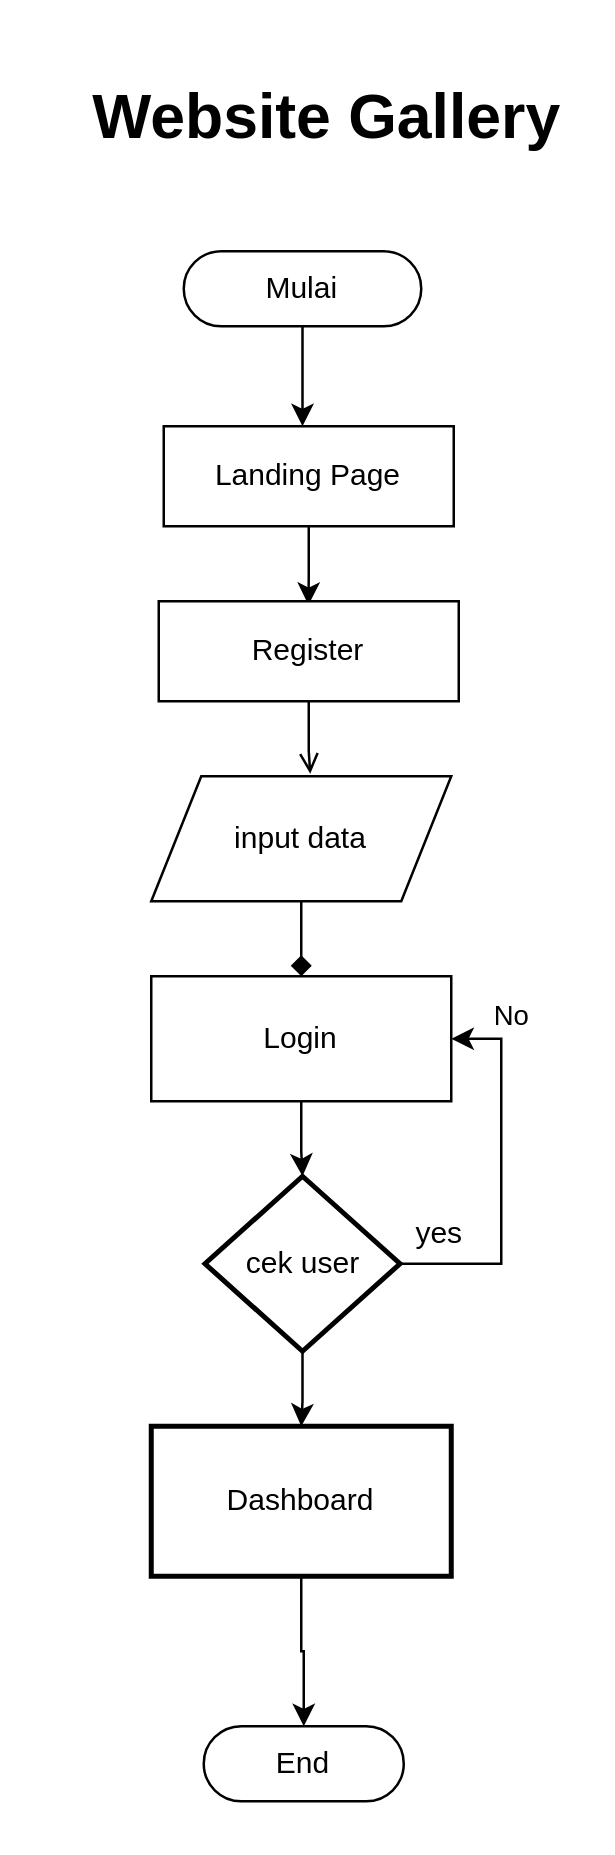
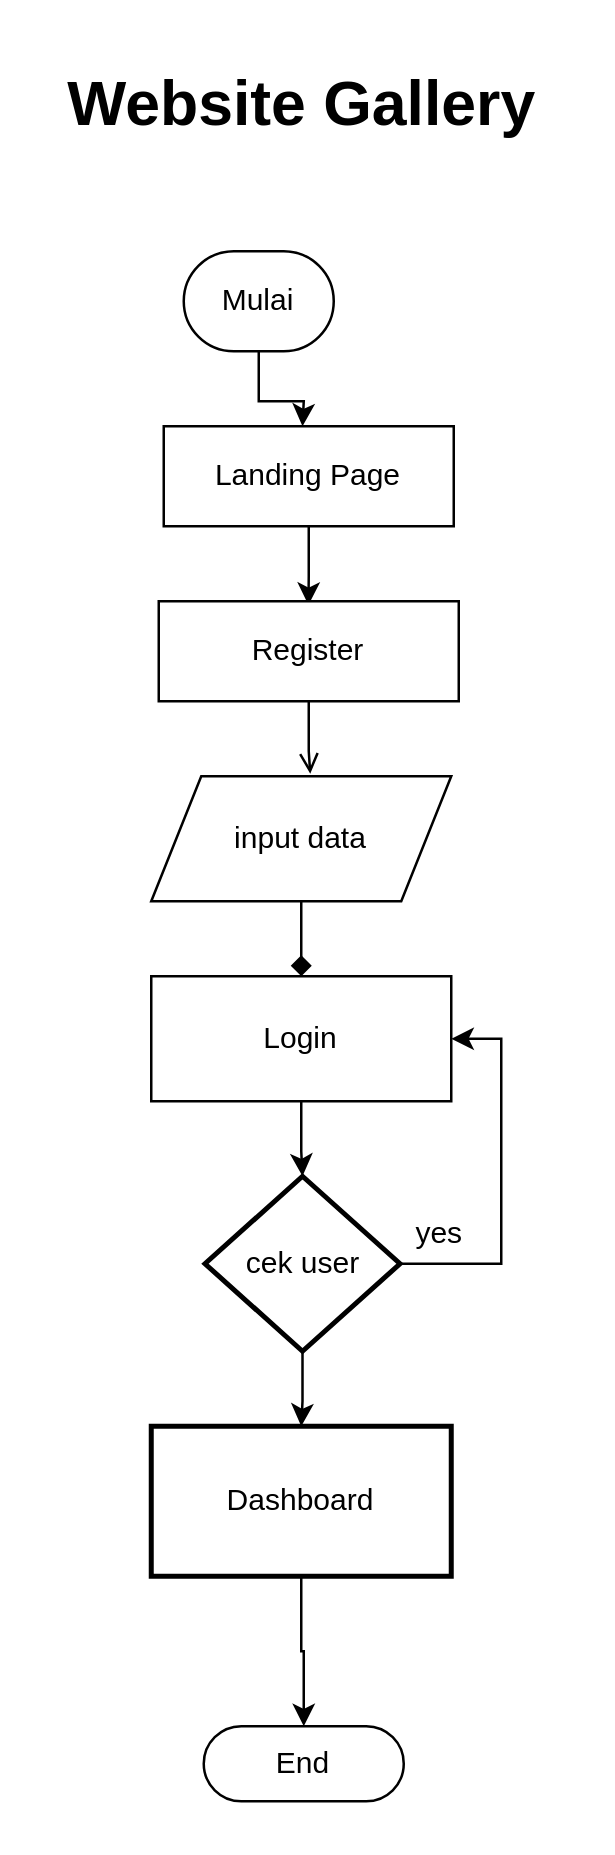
  <mxCell id="0" />
  <mxCell id="1" parent="0" />
  <mxCell id="2" style="edgeStyle=orthogonalEdgeStyle;rounded=0;orthogonalLoop=1;jettySize=auto;html=1;" edge="1" parent="1" source="3"><mxGeometry relative="1" as="geometry"><mxPoint x="120.5" y="170" as="targetPoint" /></mxGeometry></mxCell>
- <mxCell id="3" value="Mulai" style="html=1;dashed=0;whiteSpace=wrap;shape=mxgraph.dfd.start" vertex="1" parent="1"><mxGeometry x="73" y="100" width="95" height="30" as="geometry" /></mxCell>
- <mxCell id="4" value="Website Gallery" style="text;html=1;align=center;verticalAlign=middle;resizable=0;points=[];autosize=1;strokeColor=none;fillColor=none;fontSize=25;fontStyle=1" vertex="1" parent="1"><mxGeometry x="30" y="25" width="200" height="40" as="geometry" /></mxCell>
+ <mxCell id="3" value="Mulai" style="html=1;dashed=0;whiteSpace=wrap;shape=mxgraph.dfd.start" vertex="1" parent="1"><mxGeometry x="73" y="100" width="60" height="40" as="geometry" /></mxCell>
+ <mxCell id="4" value="Website Gallery" style="text;html=1;align=center;verticalAlign=middle;resizable=0;points=[];autosize=1;strokeColor=none;fillColor=none;fontSize=25;fontStyle=1" vertex="1" parent="1"><mxGeometry x="20" y="20" width="200" height="40" as="geometry" /></mxCell>
  <mxCell id="5" style="edgeStyle=orthogonalEdgeStyle;rounded=0;orthogonalLoop=1;jettySize=auto;html=1;entryX=0.499;entryY=0.037;entryDx=0;entryDy=0;entryPerimeter=0;" edge="1" parent="1" source="6" target="7"><mxGeometry relative="1" as="geometry"><mxPoint x="123" y="240" as="targetPoint" /></mxGeometry></mxCell>
  <mxCell id="6" value="Landing Page" style="rounded=0;whiteSpace=wrap;html=1;" vertex="1" parent="1"><mxGeometry x="65" y="170" width="116" height="40" as="geometry" /></mxCell>
  <mxCell id="7" value="Register" style="rounded=0;whiteSpace=wrap;html=1;" vertex="1" parent="1"><mxGeometry x="63" y="240" width="120" height="40" as="geometry" /></mxCell>
  <mxCell id="8" value="" style="edgeStyle=orthogonalEdgeStyle;rounded=0;orthogonalLoop=1;jettySize=auto;html=1;endArrow=diamond;" edge="1" parent="1" source="9" target="11"><mxGeometry relative="1" as="geometry" /></mxCell>
  <mxCell id="9" value="input data" style="shape=parallelogram;perimeter=parallelogramPerimeter;whiteSpace=wrap;html=1;fixedSize=1;" vertex="1" parent="1"><mxGeometry x="60" y="310" width="120" height="50" as="geometry" /></mxCell>
  <mxCell id="10" style="edgeStyle=orthogonalEdgeStyle;rounded=0;orthogonalLoop=1;jettySize=auto;html=1;entryX=0.53;entryY=-0.02;entryDx=0;entryDy=0;entryPerimeter=0;endArrow=open;" edge="1" parent="1" source="7" target="9"><mxGeometry relative="1" as="geometry" /></mxCell>
  <mxCell id="11" value="Login" style="whiteSpace=wrap;html=1;" vertex="1" parent="1"><mxGeometry x="60" y="390" width="120" height="50" as="geometry" /></mxCell>
  <mxCell id="12" style="edgeStyle=orthogonalEdgeStyle;rounded=0;orthogonalLoop=1;jettySize=auto;html=1;entryX=1;entryY=0.5;entryDx=0;entryDy=0;" edge="1" parent="1" source="14" target="11"><mxGeometry relative="1" as="geometry"><mxPoint x="295" y="420" as="targetPoint" /><Array as="points"><mxPoint x="200" y="505" /><mxPoint x="200" y="415" /></Array></mxGeometry></mxCell>
  <mxCell id="13" value="" style="edgeStyle=orthogonalEdgeStyle;rounded=0;orthogonalLoop=1;jettySize=auto;html=1;" edge="1" parent="1" source="14" target="16"><mxGeometry relative="1" as="geometry" /></mxCell>
  <mxCell id="14" value="cek user" style="strokeWidth=2;html=1;shape=mxgraph.flowchart.decision;whiteSpace=wrap;" vertex="1" parent="1"><mxGeometry x="81.5" y="470" width="78" height="70" as="geometry" /></mxCell>
  <mxCell id="15" style="edgeStyle=orthogonalEdgeStyle;rounded=0;orthogonalLoop=1;jettySize=auto;html=1;entryX=0.5;entryY=0;entryDx=0;entryDy=0;entryPerimeter=0;" edge="1" parent="1" source="11" target="14"><mxGeometry relative="1" as="geometry" /></mxCell>
  <mxCell id="16" value="Dashboard" style="whiteSpace=wrap;html=1;strokeWidth=2;" vertex="1" parent="1"><mxGeometry x="60" y="570" width="120" height="60" as="geometry" /></mxCell>
- <mxCell id="17" value="No" style="text;html=1;align=center;verticalAlign=middle;resizable=0;points=[];autosize=1;strokeColor=none;fillColor=none;fontSize=11;" vertex="1" parent="1"><mxGeometry x="184" y="391" width="40" height="30" as="geometry" /></mxCell>
  <mxCell id="18" value="yes" style="text;html=1;align=center;verticalAlign=middle;resizable=0;points=[];autosize=1;strokeColor=none;fillColor=none;" vertex="1" parent="1"><mxGeometry x="155" y="478" width="40" height="30" as="geometry" /></mxCell>
  <mxCell id="19" value="End" style="html=1;dashed=0;whiteSpace=wrap;shape=mxgraph.dfd.start" vertex="1" parent="1"><mxGeometry x="81" y="690" width="80" height="30" as="geometry" /></mxCell>
  <mxCell id="20" style="edgeStyle=orthogonalEdgeStyle;rounded=0;orthogonalLoop=1;jettySize=auto;html=1;exitX=0.5;exitY=1;exitDx=0;exitDy=0;entryX=0.5;entryY=0.5;entryDx=0;entryDy=-15;entryPerimeter=0;" edge="1" parent="1" source="16" target="19"><mxGeometry relative="1" as="geometry" /></mxCell>
